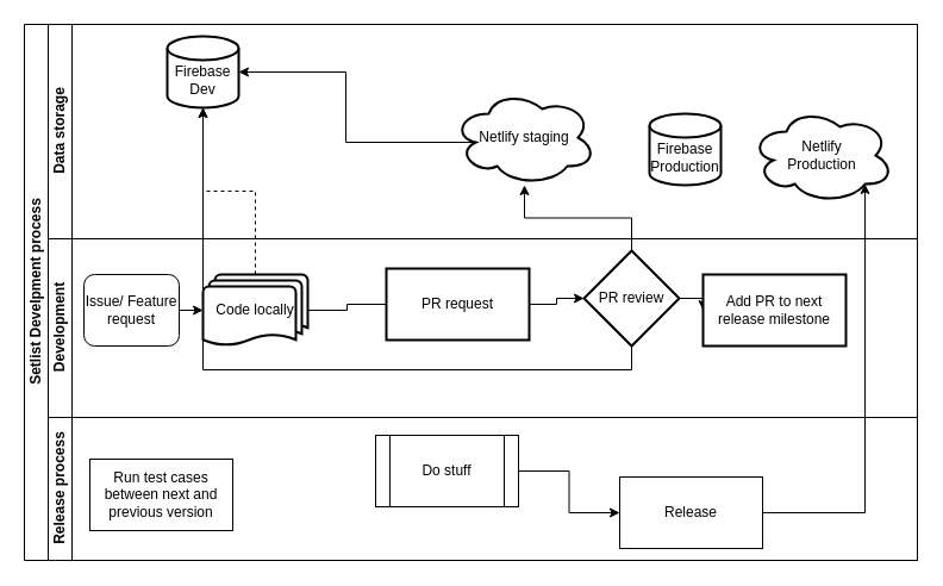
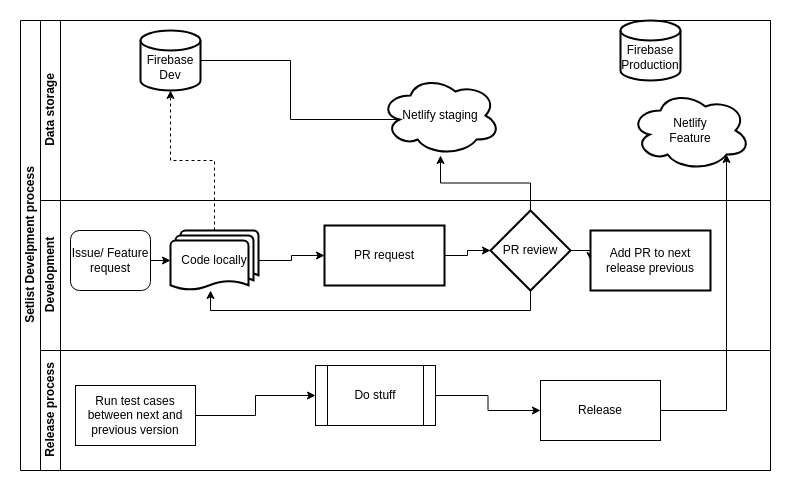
  <mxCell id="0" />
  <mxCell id="1" parent="0" />
  <mxCell id="2" value="Setlist Develpment process" style="swimlane;html=1;childLayout=stackLayout;resizeParent=1;resizeParentMax=0;horizontal=0;startSize=20;horizontalStack=0;" parent="1" vertex="1"><mxGeometry x="20" y="20" width="750" height="450" as="geometry" /></mxCell>
  <mxCell id="3" value="Data storage" style="swimlane;html=1;startSize=20;horizontal=0;" parent="2" vertex="1"><mxGeometry x="20" width="730" height="180" as="geometry"><mxRectangle x="20" width="430" height="20" as="alternateBounds" /></mxGeometry></mxCell>
  <mxCell id="4" value="&lt;br&gt;Firebase Dev" style="strokeWidth=2;html=1;shape=mxgraph.flowchart.database;whiteSpace=wrap;" vertex="1" parent="3"><mxGeometry x="100" y="10" width="60" height="60" as="geometry" /></mxCell>
- <mxCell id="5" style="edgeStyle=orthogonalEdgeStyle;rounded=0;orthogonalLoop=1;jettySize=auto;html=1;exitX=0.16;exitY=0.55;exitDx=0;exitDy=0;exitPerimeter=0;strokeColor=#000000;" edge="1" parent="3" source="7" target="4"><mxGeometry relative="1" as="geometry" /></mxCell>
- <mxCell id="6" value="&lt;br&gt;Firebase&lt;br&gt;Production" style="strokeWidth=2;html=1;shape=mxgraph.flowchart.database;whiteSpace=wrap;" vertex="1" parent="3"><mxGeometry x="505" y="75" width="60" height="60" as="geometry" /></mxCell>
+ <mxCell id="5" style="edgeStyle=orthogonalEdgeStyle;rounded=0;orthogonalLoop=1;jettySize=auto;html=1;exitX=0.16;exitY=0.55;exitDx=0;exitDy=0;exitPerimeter=0;strokeColor=#000000;endArrow=none;" edge="1" parent="3" source="7" target="4"><mxGeometry relative="1" as="geometry" /></mxCell>
+ <mxCell id="6" value="&lt;br&gt;Firebase&lt;br&gt;Production" style="strokeWidth=2;html=1;shape=mxgraph.flowchart.database;whiteSpace=wrap;" vertex="1" parent="3"><mxGeometry x="580" width="60" height="60" as="geometry" /></mxCell>
  <mxCell id="7" value="Netlify staging" style="ellipse;shape=cloud;whiteSpace=wrap;html=1;strokeWidth=2;" vertex="1" parent="3"><mxGeometry x="340" y="55" width="120" height="80" as="geometry" /></mxCell>
- <mxCell id="8" value="Netlify&lt;br&gt;Production" style="ellipse;shape=cloud;whiteSpace=wrap;html=1;strokeWidth=2;" vertex="1" parent="3"><mxGeometry x="590" y="70" width="120" height="80" as="geometry" /></mxCell>
+ <mxCell id="8" value="Netlify&lt;br&gt;Feature" style="ellipse;shape=cloud;whiteSpace=wrap;html=1;strokeWidth=2;" vertex="1" parent="3"><mxGeometry x="590" y="70" width="120" height="80" as="geometry" /></mxCell>
  <mxCell id="9" value="Development" style="swimlane;html=1;startSize=20;horizontal=0;" parent="2" vertex="1"><mxGeometry x="20" y="180" width="730" height="150" as="geometry" /></mxCell>
  <mxCell id="10" style="edgeStyle=orthogonalEdgeStyle;rounded=0;orthogonalLoop=1;jettySize=auto;html=1;exitX=1;exitY=0.5;exitDx=0;exitDy=0;entryX=0;entryY=0.5;entryDx=0;entryDy=0;entryPerimeter=0;strokeColor=#000000;" edge="1" parent="9" source="11" target="12"><mxGeometry relative="1" as="geometry" /></mxCell>
  <mxCell id="11" value="Issue/ Feature request" style="whiteSpace=wrap;html=1;fontFamily=Helvetica;fontSize=12;fontColor=#000000;align=center;rounded=1;" parent="9" vertex="1"><mxGeometry x="30" y="30" width="80" height="60" as="geometry" /></mxCell>
  <mxCell id="12" value="Code locally" style="strokeWidth=2;html=1;shape=mxgraph.flowchart.multi-document;whiteSpace=wrap;" vertex="1" parent="9"><mxGeometry x="130" y="30" width="88" height="60" as="geometry" /></mxCell>
- <mxCell id="13" value="" style="edgeStyle=orthogonalEdgeStyle;rounded=0;orthogonalLoop=1;jettySize=auto;html=1;strokeColor=#000000;endArrow=none;" edge="1" parent="9" source="12" target="14"><mxGeometry relative="1" as="geometry" /></mxCell>
+ <mxCell id="13" value="" style="edgeStyle=orthogonalEdgeStyle;rounded=0;orthogonalLoop=1;jettySize=auto;html=1;strokeColor=#000000;" edge="1" parent="9" source="12" target="14"><mxGeometry relative="1" as="geometry" /></mxCell>
  <mxCell id="14" value="PR request" style="whiteSpace=wrap;html=1;strokeWidth=2;" vertex="1" parent="9"><mxGeometry x="284" y="25" width="120" height="60" as="geometry" /></mxCell>
  <mxCell id="15" value="" style="edgeStyle=orthogonalEdgeStyle;rounded=0;orthogonalLoop=1;jettySize=auto;html=1;strokeColor=#000000;" edge="1" parent="9" source="14" target="17"><mxGeometry relative="1" as="geometry" /></mxCell>
- <mxCell id="16" style="edgeStyle=orthogonalEdgeStyle;rounded=0;orthogonalLoop=1;jettySize=auto;html=1;exitX=0.5;exitY=1;exitDx=0;exitDy=0;strokeColor=#000000;" edge="1" parent="9" source="17" target="4"><mxGeometry relative="1" as="geometry" /></mxCell>
+ <mxCell id="16" style="edgeStyle=orthogonalEdgeStyle;rounded=0;orthogonalLoop=1;jettySize=auto;html=1;exitX=0.5;exitY=1;exitDx=0;exitDy=0;entryX=0.455;entryY=1;entryDx=0;entryDy=0;entryPerimeter=0;strokeColor=#000000;" edge="1" parent="9" source="17" target="12"><mxGeometry relative="1" as="geometry" /></mxCell>
  <mxCell id="17" value="PR review" style="rhombus;whiteSpace=wrap;html=1;strokeWidth=2;" vertex="1" parent="9"><mxGeometry x="450" y="10" width="80" height="80" as="geometry" /></mxCell>
  <mxCell id="18" value="" style="edgeStyle=orthogonalEdgeStyle;rounded=0;orthogonalLoop=1;jettySize=auto;html=1;strokeColor=#000000;" edge="1" parent="9" source="17" target="19"><mxGeometry relative="1" as="geometry" /></mxCell>
- <mxCell id="19" value="Add PR to next release milestone" style="whiteSpace=wrap;html=1;strokeWidth=2;" vertex="1" parent="9"><mxGeometry x="550" y="30" width="120" height="60" as="geometry" /></mxCell>
+ <mxCell id="19" value="Add PR to next release previous" style="whiteSpace=wrap;html=1;strokeWidth=2;" vertex="1" parent="9"><mxGeometry x="550" y="30" width="120" height="60" as="geometry" /></mxCell>
  <mxCell id="20" value="Release process" style="swimlane;html=1;startSize=20;horizontal=0;" parent="2" vertex="1"><mxGeometry x="20" y="330" width="730" height="120" as="geometry" /></mxCell>
+ <mxCell id="21" style="edgeStyle=orthogonalEdgeStyle;rounded=0;orthogonalLoop=1;jettySize=auto;html=1;exitX=1;exitY=0.5;exitDx=0;exitDy=0;entryX=0;entryY=0.5;entryDx=0;entryDy=0;strokeColor=#000000;" edge="1" parent="20" source="22" target="24"><mxGeometry relative="1" as="geometry" /></mxCell>
  <mxCell id="22" value="Run test cases between next and previous version" style="rounded=0;whiteSpace=wrap;html=1;" vertex="1" parent="20"><mxGeometry x="35" y="35" width="120" height="60" as="geometry" /></mxCell>
  <mxCell id="23" style="edgeStyle=orthogonalEdgeStyle;rounded=0;orthogonalLoop=1;jettySize=auto;html=1;exitX=1;exitY=0.5;exitDx=0;exitDy=0;strokeColor=#000000;" edge="1" parent="20" source="24" target="25"><mxGeometry relative="1" as="geometry" /></mxCell>
  <mxCell id="24" value="Do stuff" style="shape=process;whiteSpace=wrap;html=1;backgroundOutline=1;" vertex="1" parent="20"><mxGeometry x="275" y="15" width="120" height="60" as="geometry" /></mxCell>
- <mxCell id="25" value="Release" style="rounded=0;whiteSpace=wrap;html=1;" vertex="1" parent="20"><mxGeometry x="480" y="50" width="120" height="60" as="geometry" /></mxCell>
+ <mxCell id="25" value="Release" style="rounded=0;whiteSpace=wrap;html=1;" vertex="1" parent="20"><mxGeometry x="500" y="30" width="120" height="60" as="geometry" /></mxCell>
  <mxCell id="26" style="edgeStyle=orthogonalEdgeStyle;rounded=0;orthogonalLoop=1;jettySize=auto;html=1;exitX=0.5;exitY=0;exitDx=0;exitDy=0;exitPerimeter=0;entryX=0.5;entryY=1;entryDx=0;entryDy=0;entryPerimeter=0;dashed=1;" edge="1" parent="2" source="12" target="4"><mxGeometry relative="1" as="geometry" /></mxCell>
  <mxCell id="27" value="" style="edgeStyle=orthogonalEdgeStyle;rounded=0;orthogonalLoop=1;jettySize=auto;html=1;strokeColor=#000000;" edge="1" parent="2" source="17" target="7"><mxGeometry relative="1" as="geometry" /></mxCell>
  <mxCell id="28" style="edgeStyle=orthogonalEdgeStyle;rounded=0;orthogonalLoop=1;jettySize=auto;html=1;exitX=1;exitY=0.5;exitDx=0;exitDy=0;entryX=0.8;entryY=0.8;entryDx=0;entryDy=0;entryPerimeter=0;strokeColor=#000000;" edge="1" parent="2" source="25" target="8"><mxGeometry relative="1" as="geometry" /></mxCell>
